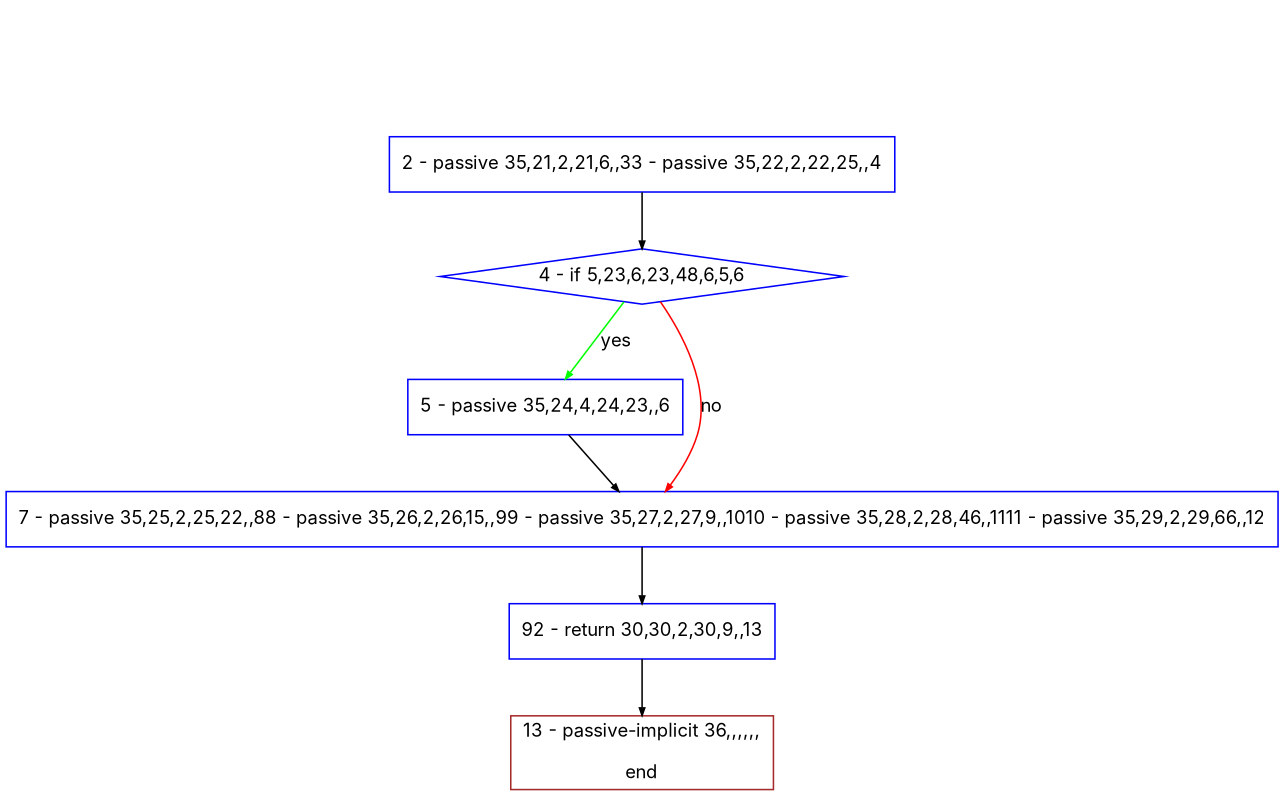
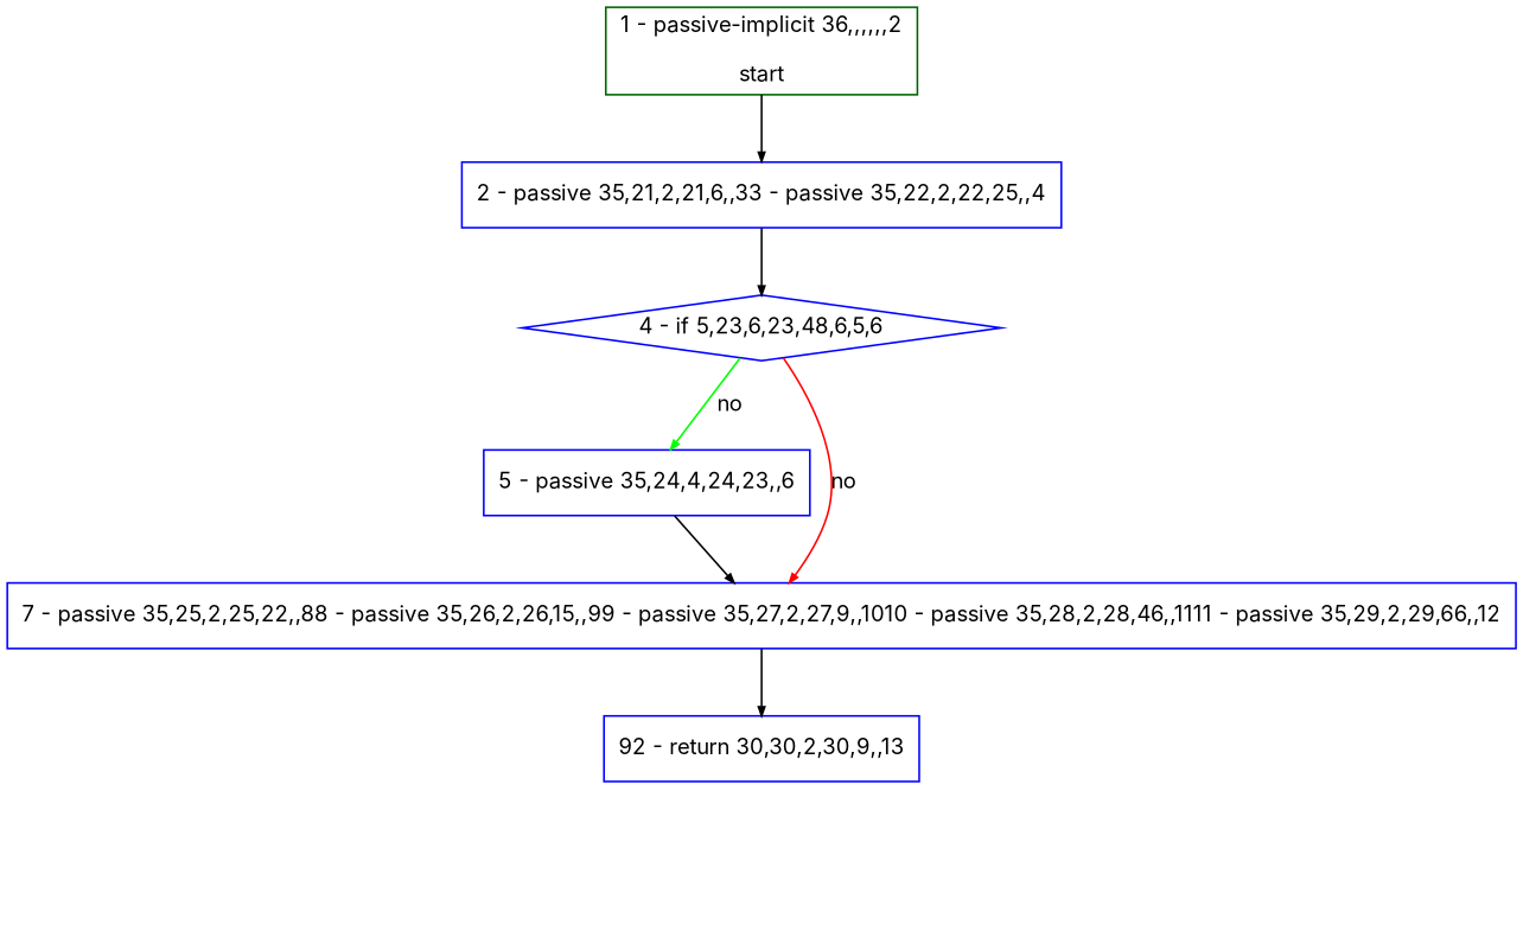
  digraph {
    bgcolor=white
    compound=true
    fillcolor="#FFFFCC"
    fontname=Inter
    fontsize=12
    pack=true
    packmode=clust
    style="rounded,filled"
    node [color="#0000ff" compound=true fillcolor="#ffffff" fixedsize=false fontname=Inter fontsize=12 node_initialized=no shape=box style=filled]
    edge [arrowhead=normal arrowsize=0.5 arrowtail=none color="#000000" compound=true dir=forward fontcolor=black fontname=Inter fontsize=12]
    n1 [label="2 - passive 35,21,2,21,6,,33 - passive 35,22,2,22,25,,4"]
    n2 [label="4 - if 5,23,6,23,48,6,5,6" shape=diamond]
    n3 [label="5 - passive 35,24,4,24,23,,6"]
    n4 [label="7 - passive 35,25,2,25,22,,88 - passive 35,26,2,26,15,,99 - passive 35,27,2,27,9,,1010 - passive 35,28,2,28,46,,1111 - passive 35,29,2,29,66,,12"]
+   n5 [color="#006400" label="1 - passive-implicit 36,,,,,,2\n\nstart"]
    n6 [label="92 - return 30,30,2,30,9,,13"]
-   n7 [color="#a52a2a" label="13 - passive-implicit 36,,,,,,\n\nend"]
    n1 -> n2
-   n2 -> n3 [color="#00ff00" label=yes]
+   n2 -> n3 [color="#00ff00" label=no]
    n2 -> n4 [color="#ff0000" label=no]
    n3 -> n4
    n4 -> n6
-   n6 -> n7
+   n5 -> n1
  }
